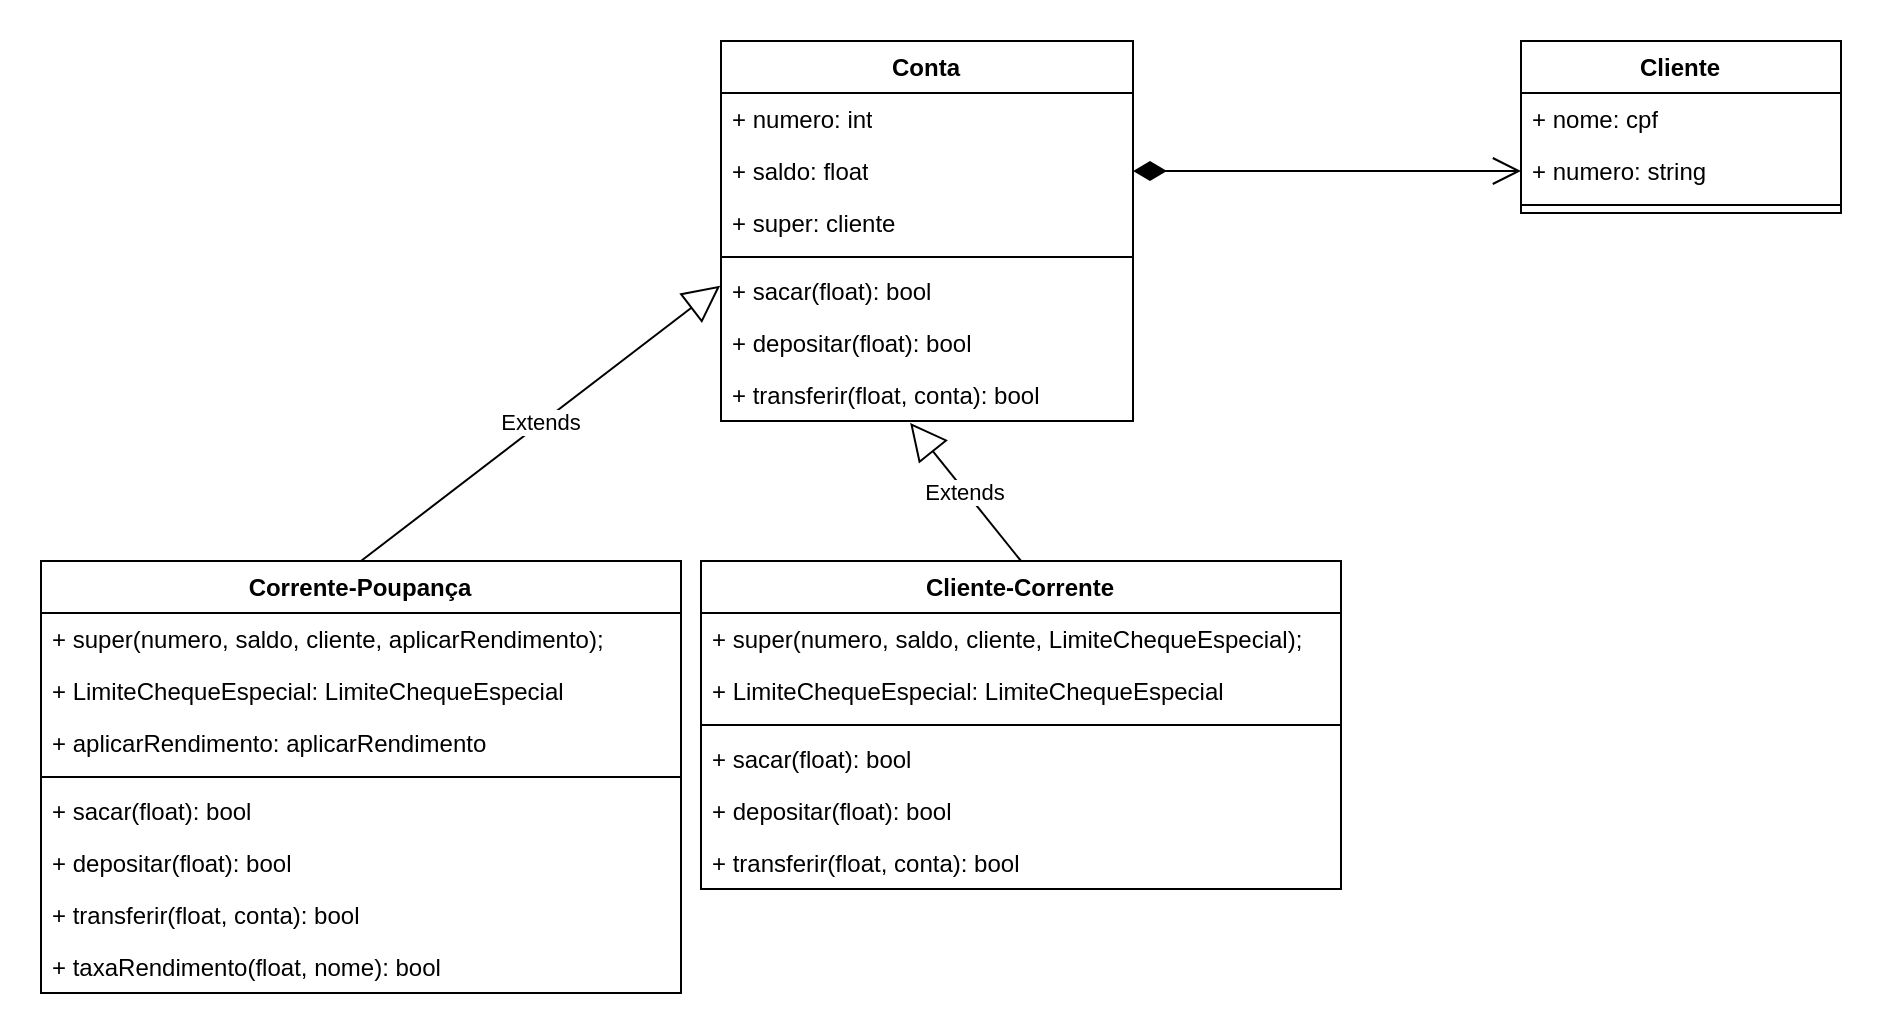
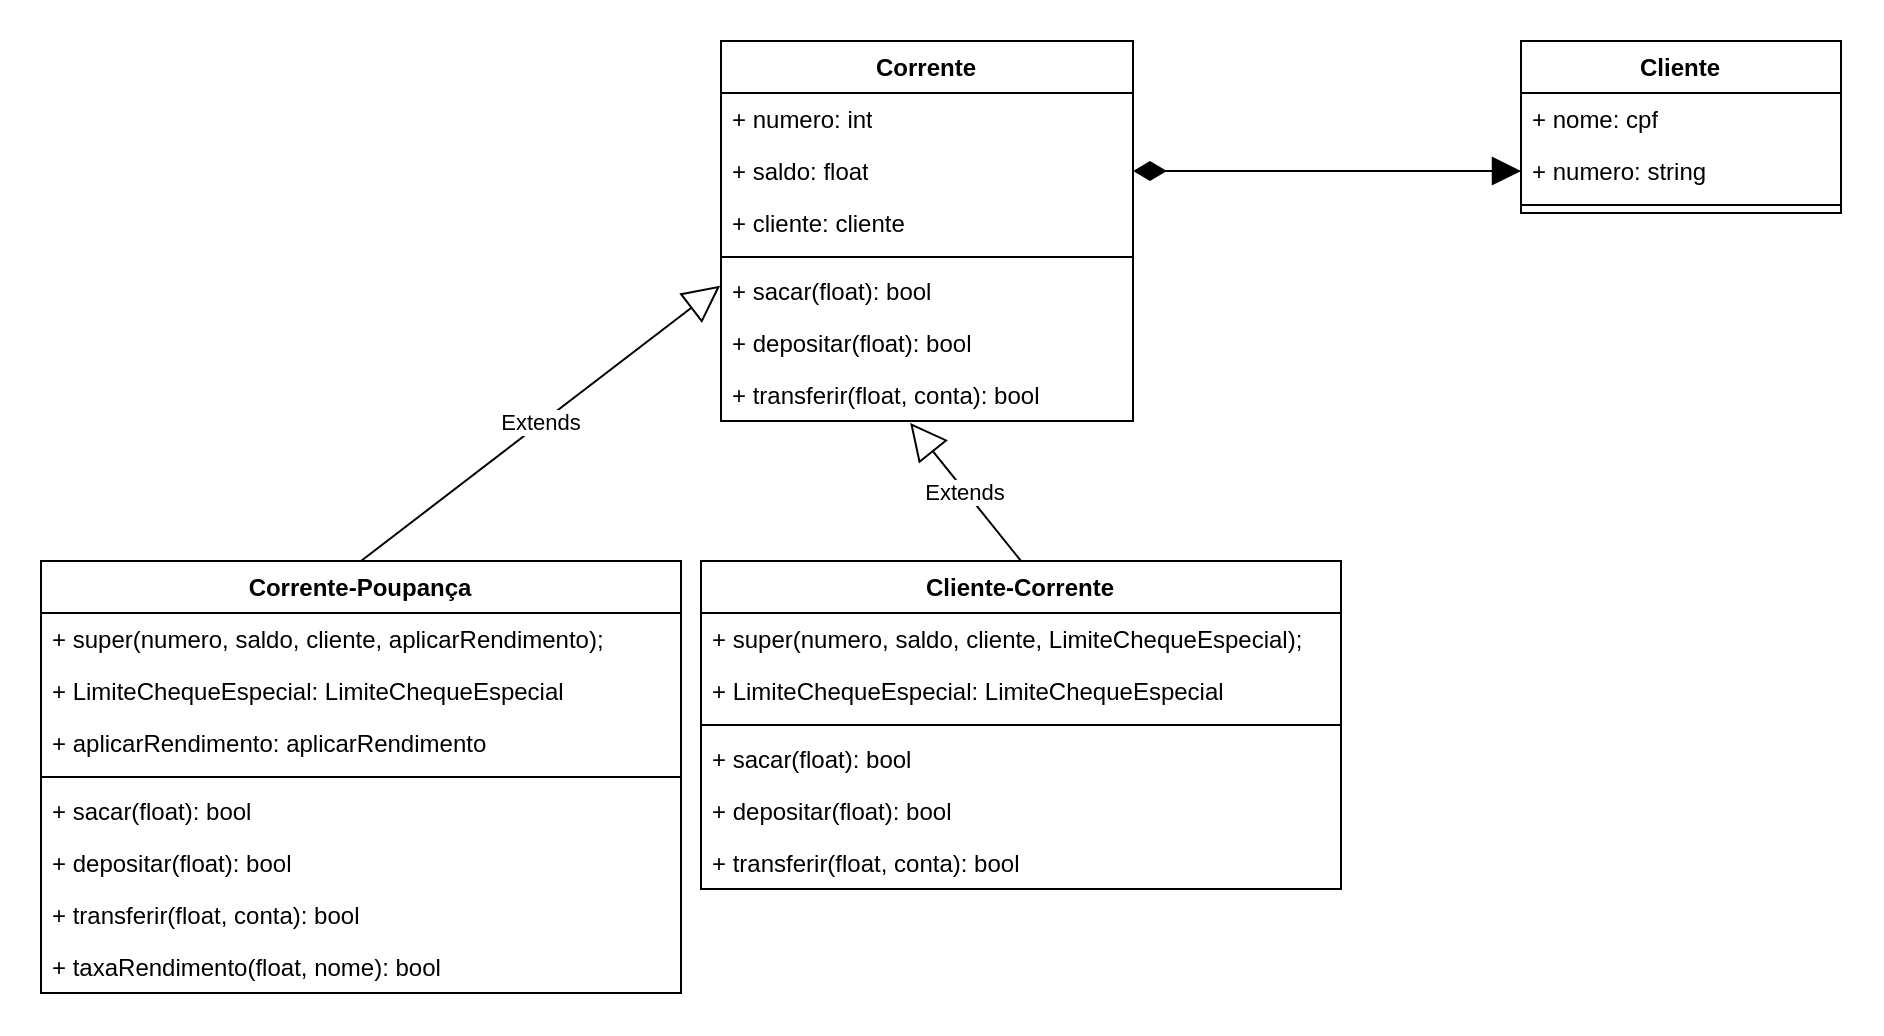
  <mxCell id="0" />
  <mxCell id="1" parent="0" />
- <mxCell id="2" value="Conta" style="swimlane;fontStyle=1;align=center;verticalAlign=top;childLayout=stackLayout;horizontal=1;startSize=26;horizontalStack=0;resizeParent=1;resizeParentMax=0;resizeLast=0;collapsible=1;marginBottom=0;whiteSpace=wrap;html=1;" vertex="1" parent="1"><mxGeometry x="360" y="20" width="206" height="190" as="geometry" /></mxCell>
+ <mxCell id="2" value="Corrente" style="swimlane;fontStyle=1;align=center;verticalAlign=top;childLayout=stackLayout;horizontal=1;startSize=26;horizontalStack=0;resizeParent=1;resizeParentMax=0;resizeLast=0;collapsible=1;marginBottom=0;whiteSpace=wrap;html=1;" vertex="1" parent="1"><mxGeometry x="360" y="20" width="206" height="190" as="geometry" /></mxCell>
  <mxCell id="3" value="+ numero: int" style="text;strokeColor=none;fillColor=none;align=left;verticalAlign=top;spacingLeft=4;spacingRight=4;overflow=hidden;rotatable=0;points=[[0,0.5],[1,0.5]];portConstraint=eastwest;whiteSpace=wrap;html=1;" vertex="1" parent="2"><mxGeometry y="26" width="206" height="26" as="geometry" /></mxCell>
  <mxCell id="4" value="+ saldo: float" style="text;strokeColor=none;fillColor=none;align=left;verticalAlign=top;spacingLeft=4;spacingRight=4;overflow=hidden;rotatable=0;points=[[0,0.5],[1,0.5]];portConstraint=eastwest;whiteSpace=wrap;html=1;" vertex="1" parent="2"><mxGeometry y="52" width="206" height="26" as="geometry" /></mxCell>
- <mxCell id="5" value="+ super: cliente" style="text;strokeColor=none;fillColor=none;align=left;verticalAlign=top;spacingLeft=4;spacingRight=4;overflow=hidden;rotatable=0;points=[[0,0.5],[1,0.5]];portConstraint=eastwest;whiteSpace=wrap;html=1;" vertex="1" parent="2"><mxGeometry y="78" width="206" height="26" as="geometry" /></mxCell>
+ <mxCell id="5" value="+ cliente: cliente" style="text;strokeColor=none;fillColor=none;align=left;verticalAlign=top;spacingLeft=4;spacingRight=4;overflow=hidden;rotatable=0;points=[[0,0.5],[1,0.5]];portConstraint=eastwest;whiteSpace=wrap;html=1;" vertex="1" parent="2"><mxGeometry y="78" width="206" height="26" as="geometry" /></mxCell>
  <mxCell id="6" value="" style="line;strokeWidth=1;fillColor=none;align=left;verticalAlign=middle;spacingTop=-1;spacingLeft=3;spacingRight=3;rotatable=0;labelPosition=right;points=[];portConstraint=eastwest;strokeColor=inherit;" vertex="1" parent="2"><mxGeometry y="104" width="206" height="8" as="geometry" /></mxCell>
  <mxCell id="7" value="+ sacar(float): bool" style="text;strokeColor=none;fillColor=none;align=left;verticalAlign=top;spacingLeft=4;spacingRight=4;overflow=hidden;rotatable=0;points=[[0,0.5],[1,0.5]];portConstraint=eastwest;whiteSpace=wrap;html=1;" vertex="1" parent="2"><mxGeometry y="112" width="206" height="26" as="geometry" /></mxCell>
  <mxCell id="8" value="+ depositar(float): bool" style="text;strokeColor=none;fillColor=none;align=left;verticalAlign=top;spacingLeft=4;spacingRight=4;overflow=hidden;rotatable=0;points=[[0,0.5],[1,0.5]];portConstraint=eastwest;whiteSpace=wrap;html=1;" vertex="1" parent="2"><mxGeometry y="138" width="206" height="26" as="geometry" /></mxCell>
  <mxCell id="9" value="+ transferir(float, conta): bool" style="text;strokeColor=none;fillColor=none;align=left;verticalAlign=top;spacingLeft=4;spacingRight=4;overflow=hidden;rotatable=0;points=[[0,0.5],[1,0.5]];portConstraint=eastwest;whiteSpace=wrap;html=1;" vertex="1" parent="2"><mxGeometry y="164" width="206" height="26" as="geometry" /></mxCell>
  <mxCell id="10" value="Cliente" style="swimlane;fontStyle=1;align=center;verticalAlign=top;childLayout=stackLayout;horizontal=1;startSize=26;horizontalStack=0;resizeParent=1;resizeParentMax=0;resizeLast=0;collapsible=1;marginBottom=0;whiteSpace=wrap;html=1;" vertex="1" parent="1"><mxGeometry x="760" y="20" width="160" height="86" as="geometry" /></mxCell>
  <mxCell id="11" value="+ nome: cpf" style="text;strokeColor=none;fillColor=none;align=left;verticalAlign=top;spacingLeft=4;spacingRight=4;overflow=hidden;rotatable=0;points=[[0,0.5],[1,0.5]];portConstraint=eastwest;whiteSpace=wrap;html=1;" vertex="1" parent="10"><mxGeometry y="26" width="160" height="26" as="geometry" /></mxCell>
  <mxCell id="12" value="+ numero: string" style="text;strokeColor=none;fillColor=none;align=left;verticalAlign=top;spacingLeft=4;spacingRight=4;overflow=hidden;rotatable=0;points=[[0,0.5],[1,0.5]];portConstraint=eastwest;whiteSpace=wrap;html=1;" vertex="1" parent="10"><mxGeometry y="52" width="160" height="26" as="geometry" /></mxCell>
  <mxCell id="13" value="" style="line;strokeWidth=1;fillColor=none;align=left;verticalAlign=middle;spacingTop=-1;spacingLeft=3;spacingRight=3;rotatable=0;labelPosition=right;points=[];portConstraint=eastwest;strokeColor=inherit;" vertex="1" parent="10"><mxGeometry y="78" width="160" height="8" as="geometry" /></mxCell>
- <mxCell id="14" value="" style="endArrow=open;html=1;endSize=12;startArrow=diamondThin;startSize=14;startFill=1;edgeStyle=orthogonalEdgeStyle;align=left;verticalAlign=bottom;rounded=0;entryX=0;entryY=0.5;entryDx=0;entryDy=0;" edge="1" parent="1" source="4" target="12"><mxGeometry x="-1" y="3" relative="1" as="geometry"><mxPoint x="580" y="80" as="sourcePoint" /><mxPoint x="740" y="80" as="targetPoint" /><Array as="points" /></mxGeometry></mxCell>
+ <mxCell id="14" value="" style="endArrow=block;html=1;endSize=12;startArrow=diamondThin;startSize=14;startFill=1;edgeStyle=orthogonalEdgeStyle;align=left;verticalAlign=bottom;rounded=0;entryX=0;entryY=0.5;entryDx=0;entryDy=0;" edge="1" parent="1" source="4" target="12"><mxGeometry x="-1" y="3" relative="1" as="geometry"><mxPoint x="580" y="80" as="sourcePoint" /><mxPoint x="740" y="80" as="targetPoint" /><Array as="points" /></mxGeometry></mxCell>
  <mxCell id="15" value="Cliente-Corrente" style="swimlane;fontStyle=1;align=center;verticalAlign=top;childLayout=stackLayout;horizontal=1;startSize=26;horizontalStack=0;resizeParent=1;resizeParentMax=0;resizeLast=0;collapsible=1;marginBottom=0;whiteSpace=wrap;html=1;" vertex="1" parent="1"><mxGeometry x="350" y="280" width="320" height="164" as="geometry" /></mxCell>
  <mxCell id="16" value="+ super(numero, saldo, cliente, LimiteChequeEspecial);" style="text;strokeColor=none;fillColor=none;align=left;verticalAlign=top;spacingLeft=4;spacingRight=4;overflow=hidden;rotatable=0;points=[[0,0.5],[1,0.5]];portConstraint=eastwest;whiteSpace=wrap;html=1;" vertex="1" parent="15"><mxGeometry y="26" width="320" height="26" as="geometry" /></mxCell>
  <mxCell id="17" value="+ LimiteChequeEspecial: LimiteChequeEspecial" style="text;strokeColor=none;fillColor=none;align=left;verticalAlign=top;spacingLeft=4;spacingRight=4;overflow=hidden;rotatable=0;points=[[0,0.5],[1,0.5]];portConstraint=eastwest;whiteSpace=wrap;html=1;" vertex="1" parent="15"><mxGeometry y="52" width="320" height="26" as="geometry" /></mxCell>
  <mxCell id="18" value="" style="line;strokeWidth=1;fillColor=none;align=left;verticalAlign=middle;spacingTop=-1;spacingLeft=3;spacingRight=3;rotatable=0;labelPosition=right;points=[];portConstraint=eastwest;strokeColor=inherit;" vertex="1" parent="15"><mxGeometry y="78" width="320" height="8" as="geometry" /></mxCell>
  <mxCell id="19" value="+ sacar(float): bool" style="text;strokeColor=none;fillColor=none;align=left;verticalAlign=top;spacingLeft=4;spacingRight=4;overflow=hidden;rotatable=0;points=[[0,0.5],[1,0.5]];portConstraint=eastwest;whiteSpace=wrap;html=1;" vertex="1" parent="15"><mxGeometry y="86" width="320" height="26" as="geometry" /></mxCell>
  <mxCell id="20" value="+ depositar(float): bool" style="text;strokeColor=none;fillColor=none;align=left;verticalAlign=top;spacingLeft=4;spacingRight=4;overflow=hidden;rotatable=0;points=[[0,0.5],[1,0.5]];portConstraint=eastwest;whiteSpace=wrap;html=1;" vertex="1" parent="15"><mxGeometry y="112" width="320" height="26" as="geometry" /></mxCell>
  <mxCell id="21" value="+ transferir(float, conta): bool" style="text;strokeColor=none;fillColor=none;align=left;verticalAlign=top;spacingLeft=4;spacingRight=4;overflow=hidden;rotatable=0;points=[[0,0.5],[1,0.5]];portConstraint=eastwest;whiteSpace=wrap;html=1;" vertex="1" parent="15"><mxGeometry y="138" width="320" height="26" as="geometry" /></mxCell>
  <mxCell id="22" value="Extends" style="endArrow=block;endSize=16;endFill=0;html=1;rounded=0;entryX=0.459;entryY=1.035;entryDx=0;entryDy=0;entryPerimeter=0;exitX=0.5;exitY=0;exitDx=0;exitDy=0;" edge="1" parent="1" source="15" target="9"><mxGeometry width="160" relative="1" as="geometry"><mxPoint x="500" y="250" as="sourcePoint" /><mxPoint x="460" y="220" as="targetPoint" /></mxGeometry></mxCell>
  <mxCell id="23" value="Corrente-Poupança" style="swimlane;fontStyle=1;align=center;verticalAlign=top;childLayout=stackLayout;horizontal=1;startSize=26;horizontalStack=0;resizeParent=1;resizeParentMax=0;resizeLast=0;collapsible=1;marginBottom=0;whiteSpace=wrap;html=1;" vertex="1" parent="1"><mxGeometry x="20" y="280" width="320" height="216" as="geometry" /></mxCell>
  <mxCell id="24" value="+ super(numero, saldo, cliente, aplicarRendimento);" style="text;strokeColor=none;fillColor=none;align=left;verticalAlign=top;spacingLeft=4;spacingRight=4;overflow=hidden;rotatable=0;points=[[0,0.5],[1,0.5]];portConstraint=eastwest;whiteSpace=wrap;html=1;" vertex="1" parent="23"><mxGeometry y="26" width="320" height="26" as="geometry" /></mxCell>
  <mxCell id="25" value="+ LimiteChequeEspecial: LimiteChequeEspecial" style="text;strokeColor=none;fillColor=none;align=left;verticalAlign=top;spacingLeft=4;spacingRight=4;overflow=hidden;rotatable=0;points=[[0,0.5],[1,0.5]];portConstraint=eastwest;whiteSpace=wrap;html=1;" vertex="1" parent="23"><mxGeometry y="52" width="320" height="26" as="geometry" /></mxCell>
  <mxCell id="26" value="+ aplicarRendimento: aplicarRendimento" style="text;strokeColor=none;fillColor=none;align=left;verticalAlign=top;spacingLeft=4;spacingRight=4;overflow=hidden;rotatable=0;points=[[0,0.5],[1,0.5]];portConstraint=eastwest;whiteSpace=wrap;html=1;" vertex="1" parent="23"><mxGeometry y="78" width="320" height="26" as="geometry" /></mxCell>
  <mxCell id="27" value="" style="line;strokeWidth=1;fillColor=none;align=left;verticalAlign=middle;spacingTop=-1;spacingLeft=3;spacingRight=3;rotatable=0;labelPosition=right;points=[];portConstraint=eastwest;strokeColor=inherit;" vertex="1" parent="23"><mxGeometry y="104" width="320" height="8" as="geometry" /></mxCell>
  <mxCell id="28" value="+ sacar(float): bool" style="text;strokeColor=none;fillColor=none;align=left;verticalAlign=top;spacingLeft=4;spacingRight=4;overflow=hidden;rotatable=0;points=[[0,0.5],[1,0.5]];portConstraint=eastwest;whiteSpace=wrap;html=1;" vertex="1" parent="23"><mxGeometry y="112" width="320" height="26" as="geometry" /></mxCell>
  <mxCell id="29" value="+ depositar(float): bool" style="text;strokeColor=none;fillColor=none;align=left;verticalAlign=top;spacingLeft=4;spacingRight=4;overflow=hidden;rotatable=0;points=[[0,0.5],[1,0.5]];portConstraint=eastwest;whiteSpace=wrap;html=1;" vertex="1" parent="23"><mxGeometry y="138" width="320" height="26" as="geometry" /></mxCell>
  <mxCell id="30" value="+ transferir(float, conta): bool" style="text;strokeColor=none;fillColor=none;align=left;verticalAlign=top;spacingLeft=4;spacingRight=4;overflow=hidden;rotatable=0;points=[[0,0.5],[1,0.5]];portConstraint=eastwest;whiteSpace=wrap;html=1;" vertex="1" parent="23"><mxGeometry y="164" width="320" height="26" as="geometry" /></mxCell>
  <mxCell id="31" value="+ taxaRendimento(float, nome): bool" style="text;strokeColor=none;fillColor=none;align=left;verticalAlign=top;spacingLeft=4;spacingRight=4;overflow=hidden;rotatable=0;points=[[0,0.5],[1,0.5]];portConstraint=eastwest;whiteSpace=wrap;html=1;" vertex="1" parent="23"><mxGeometry y="190" width="320" height="26" as="geometry" /></mxCell>
  <mxCell id="32" value="Extends" style="endArrow=block;endSize=16;endFill=0;html=1;rounded=0;entryX=-0.002;entryY=0.397;entryDx=0;entryDy=0;entryPerimeter=0;exitX=0.5;exitY=0;exitDx=0;exitDy=0;" edge="1" parent="1" source="23" target="7"><mxGeometry width="160" relative="1" as="geometry"><mxPoint x="180" y="260" as="sourcePoint" /><mxPoint x="340" y="260" as="targetPoint" /></mxGeometry></mxCell>
